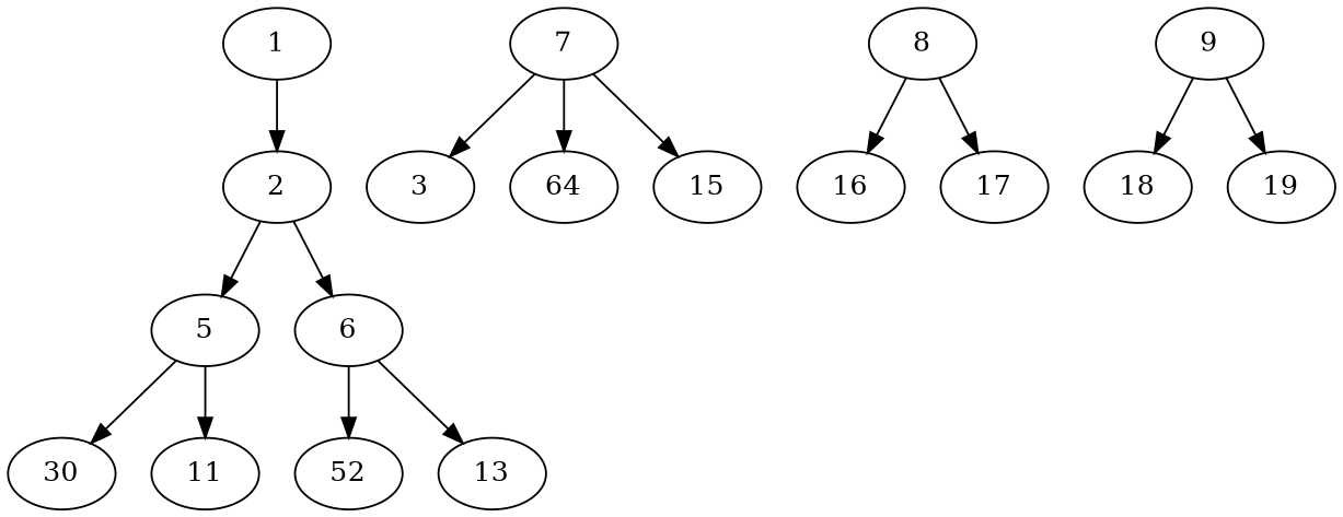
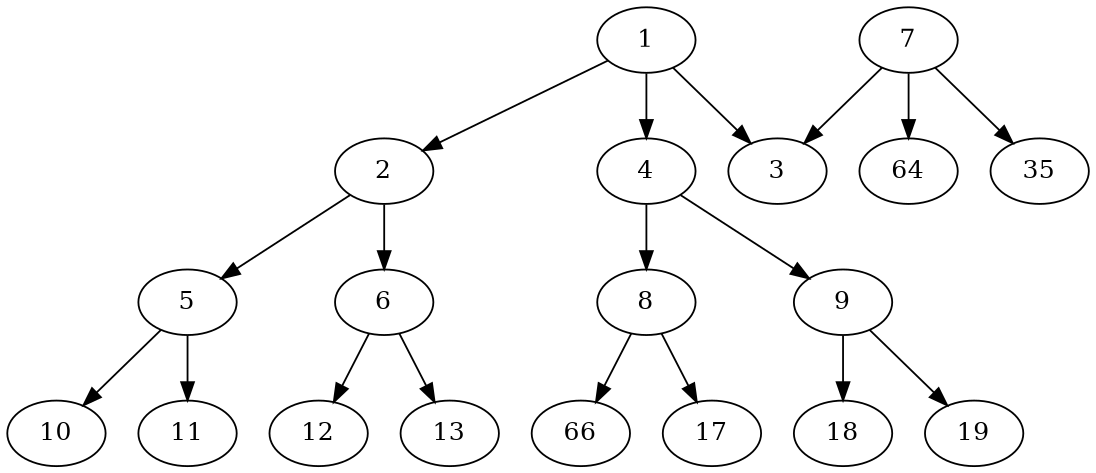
  digraph {
    n1 [label=1]
    n2 [label=2]
    n3 [label=3]
+   n4 [label=4]
    n5 [label=5]
    n6 [label=6]
    n7 [label=8]
    n8 [label=9]
-   n9 [label=30]
+   n9 [label=10]
    n10 [label=11]
-   n11 [label=52]
+   n11 [label=12]
    n12 [label=13]
    n13 [label=7]
    n14 [label=64]
-   n15 [label=15]
-   n16 [label=16]
+   n15 [label=35]
+   n16 [label=66]
    n17 [label=17]
    n18 [label=18]
    n19 [label=19]
    n1 -> n2
+   n1 -> n3
+   n1 -> n4
    n2 -> n5
    n2 -> n6
+   n4 -> n7
+   n4 -> n8
    n5 -> n9
    n5 -> n10
    n6 -> n11
    n6 -> n12
    n7 -> n16
    n7 -> n17
    n8 -> n18
    n8 -> n19
    n13 -> n3
    n13 -> n14
    n13 -> n15
  }
